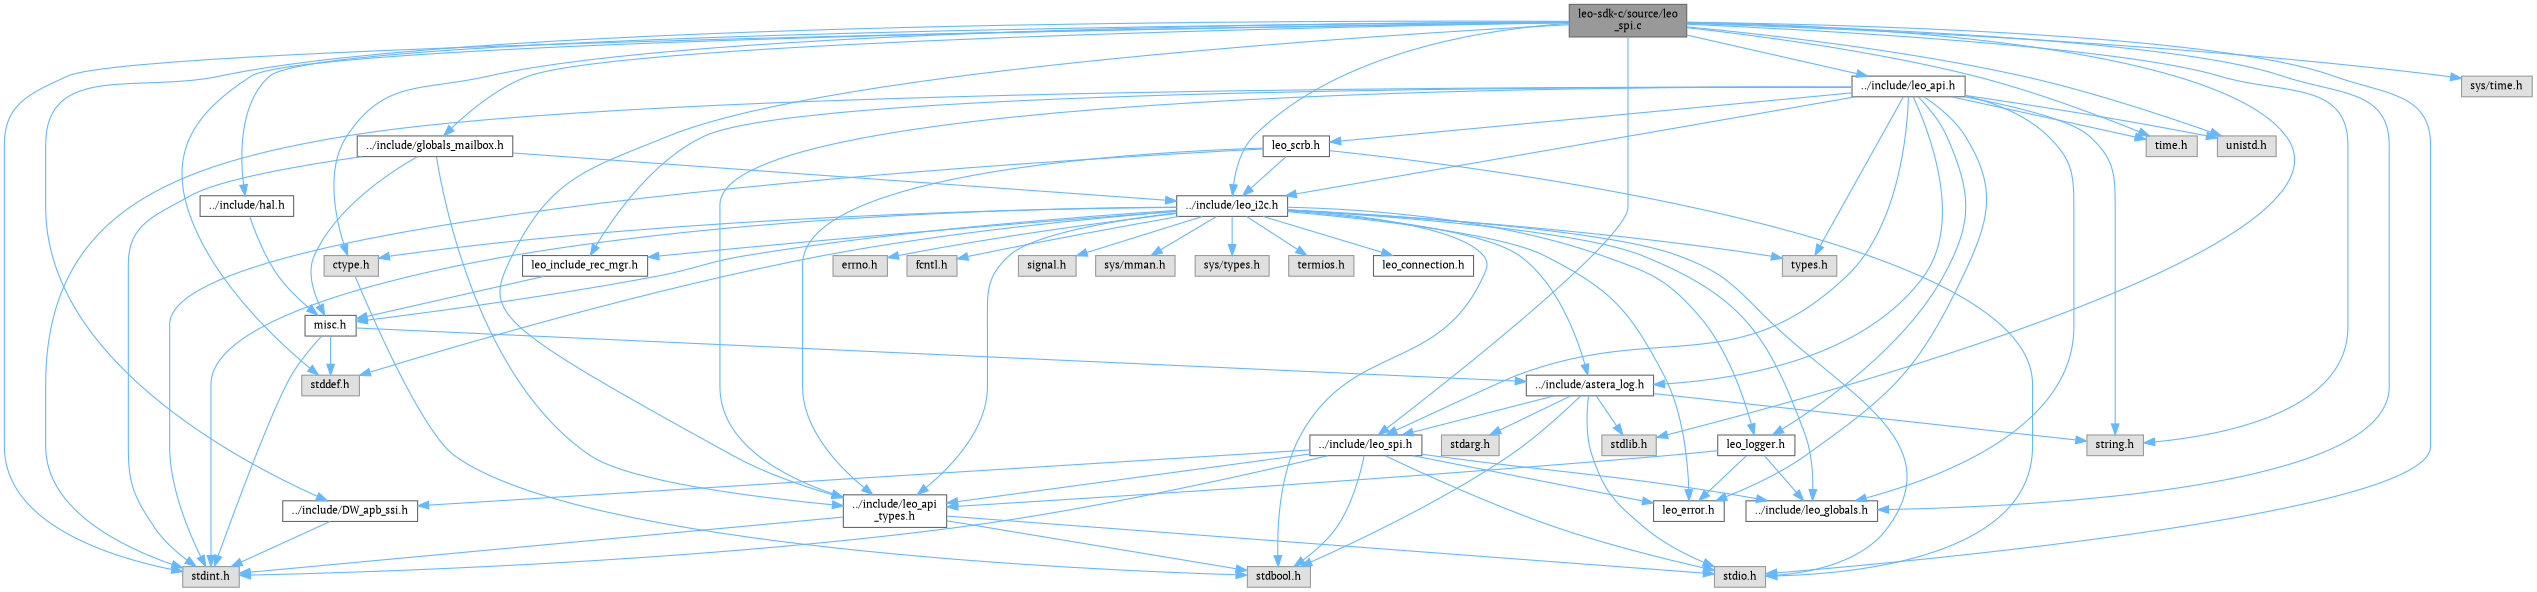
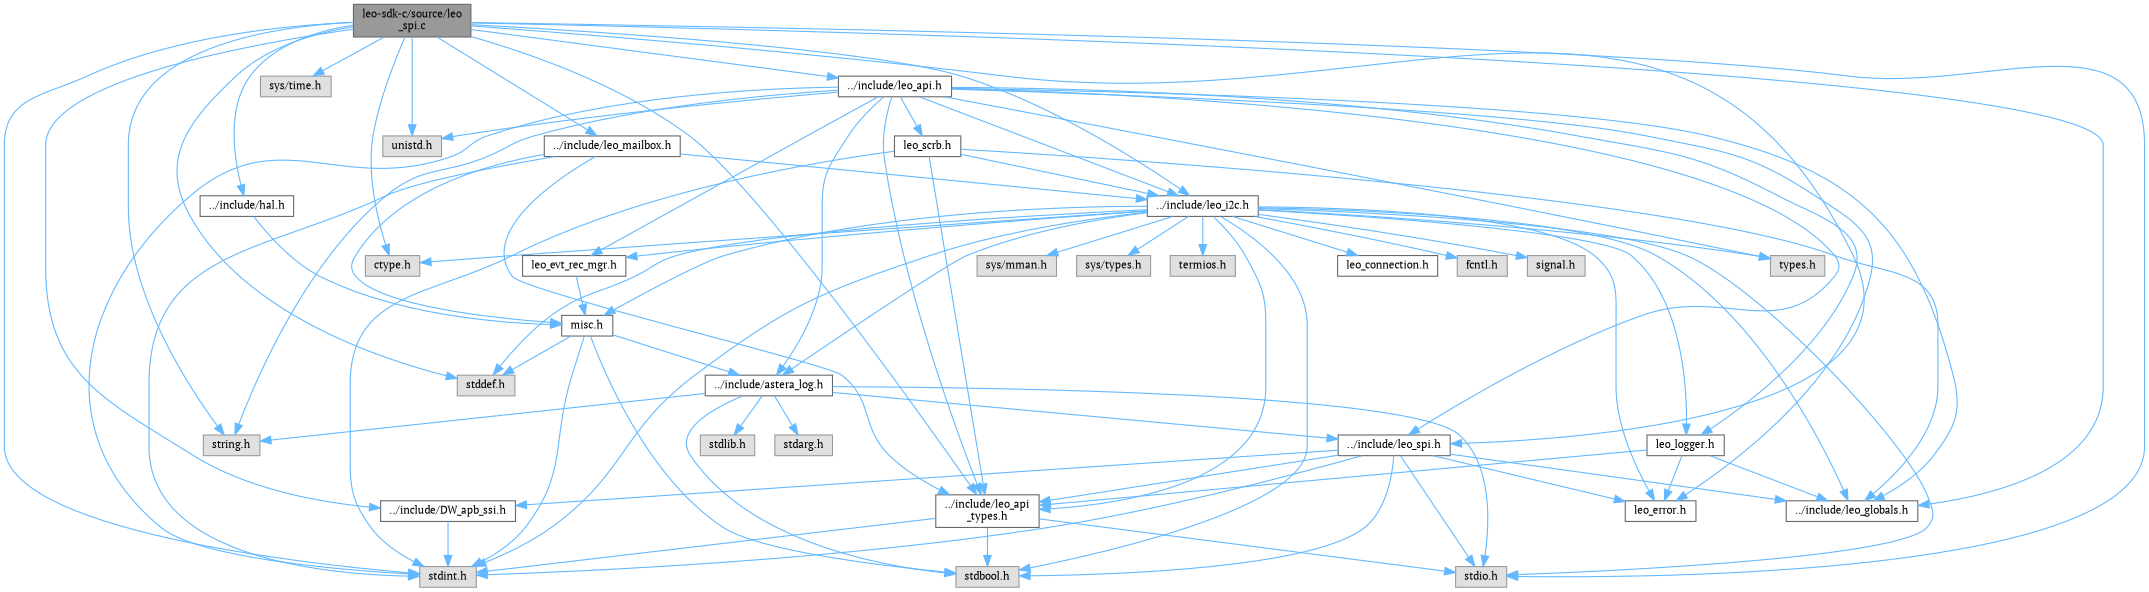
  digraph {
    fontname="PT Serif"
    node [color=grey60 fillcolor="#E0E0E0" fontname="PT Serif" fontsize=10 shape=box style=filled]
    edge [color=steelblue1 fontname="PT Serif" fontsize=10 labelfontname=Helvetica labelfontsize=10 style=solid]
    n1 [color=gray40 fillcolor=grey60 fontcolor=black height=0.2 label="leo-sdk-c/source/leo\l_spi.c" width=0.4]
    n2 [height=0.2 label="ctype.h" width=0.4]
    n3 [height=0.2 label="stddef.h" width=0.4]
    n4 [height=0.2 label="stdint.h" width=0.4]
    n5 [height=0.2 label="stdio.h" width=0.4]
    n6 [height=0.2 label="stdlib.h" width=0.4]
    n7 [height=0.2 label="string.h" width=0.4]
    n8 [height=0.2 label="sys/time.h" width=0.4]
-   n9 [height=0.2 label="time.h" width=0.4]
    n10 [height=0.2 label="unistd.h" width=0.4]
    n11 [color=grey40 fillcolor=white height=0.2 label="../include/DW_apb_ssi.h" width=0.4]
    n12 [color=grey40 fillcolor=white height=0.2 label="../include/hal.h" width=0.4]
    n13 [color=grey40 fillcolor=white height=0.2 label="../include/leo_api\l_types.h" width=0.4]
    n14 [color=grey40 fillcolor=white height=0.2 label="../include/leo_globals.h" width=0.4]
    n15 [color=grey40 fillcolor=white height=0.2 label="../include/leo_i2c.h" width=0.4]
-   n16 [color=grey40 fillcolor=white height=0.2 label="../include/globals_mailbox.h" width=0.4]
+   n16 [color=grey40 fillcolor=white height=0.2 label="../include/leo_mailbox.h" width=0.4]
    n17 [color=grey40 fillcolor=white height=0.2 label="../include/leo_spi.h" width=0.4]
    n18 [color=grey40 fillcolor=white height=0.2 label="../include/leo_api.h" width=0.4]
    n19 [color=grey40 fillcolor=white height=0.2 label="misc.h" width=0.4]
    n20 [height=0.2 label="stdbool.h" width=0.4]
    n21 [color=grey40 fillcolor=white height=0.2 label="../include/astera_log.h" width=0.4]
    n22 [color=grey40 fillcolor=white height=0.2 label="leo_connection.h" width=0.4]
    n23 [color=grey40 fillcolor=white height=0.2 label="leo_error.h" width=0.4]
    n24 [color=grey40 fillcolor=white height=0.2 label="leo_logger.h" width=0.4]
    n25 [height=0.2 label="types.h" width=0.4]
-   n26 [height=0.2 label="errno.h" width=0.4]
    n27 [height=0.2 label="fcntl.h" width=0.4]
    n28 [height=0.2 label="signal.h" width=0.4]
    n29 [height=0.2 label="sys/mman.h" width=0.4]
    n30 [height=0.2 label="sys/types.h" width=0.4]
    n31 [height=0.2 label="termios.h" width=0.4]
-   n32 [color=grey40 fillcolor=white height=0.2 label="leo_include_rec_mgr.h" width=0.4]
+   n32 [color=grey40 fillcolor=white height=0.2 label="leo_evt_rec_mgr.h" width=0.4]
    n33 [color=grey40 fillcolor=white height=0.2 label="leo_scrb.h" width=0.4]
    n34 [height=0.2 label="stdarg.h" width=0.4]
    n1 -> n2
    n1 -> n3
    n1 -> n4
    n1 -> n5
-   n1 -> n6
    n1 -> n7
    n1 -> n8
-   n1 -> n9
    n1 -> n10
    n1 -> n11
    n1 -> n12
    n1 -> n13
    n1 -> n14
    n1 -> n15
    n1 -> n16
    n1 -> n17
    n1 -> n18
    n11 -> n4
    n12 -> n19
    n13 -> n4
    n13 -> n5
    n13 -> n20
    n15 -> n2
    n15 -> n3
    n15 -> n4
    n15 -> n5
    n15 -> n13
    n15 -> n14
    n15 -> n19
    n15 -> n20
    n15 -> n21
    n15 -> n22
    n15 -> n23
    n15 -> n24
    n15 -> n25
-   n15 -> n26
    n15 -> n27
    n15 -> n28
    n15 -> n29
    n15 -> n30
    n15 -> n31
    n15 -> n32
    n16 -> n4
    n16 -> n13
    n16 -> n15
    n16 -> n19
    n17 -> n4
    n17 -> n5
    n17 -> n11
    n17 -> n13
    n17 -> n14
    n17 -> n20
    n17 -> n23
    n18 -> n4
    n18 -> n7
-   n18 -> n9
    n18 -> n10
    n18 -> n13
    n18 -> n14
    n18 -> n15
    n18 -> n17
    n18 -> n21
    n18 -> n23
    n18 -> n24
    n18 -> n25
    n18 -> n32
    n18 -> n33
    n19 -> n3
    n19 -> n4
-   n2 -> n20
+   n19 -> n20
    n19 -> n21
    n21 -> n5
    n21 -> n6
    n21 -> n7
    n21 -> n17
    n21 -> n20
    n21 -> n34
    n24 -> n13
    n24 -> n14
    n24 -> n23
    n32 -> n19
    n33 -> n4
-   n33 -> n5
+   n33 -> n14
    n33 -> n13
    n33 -> n15
  }
